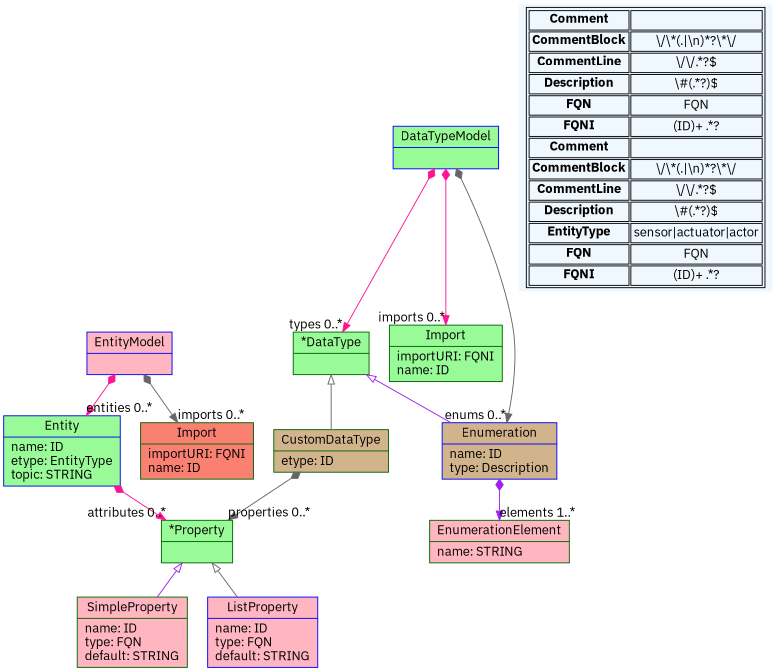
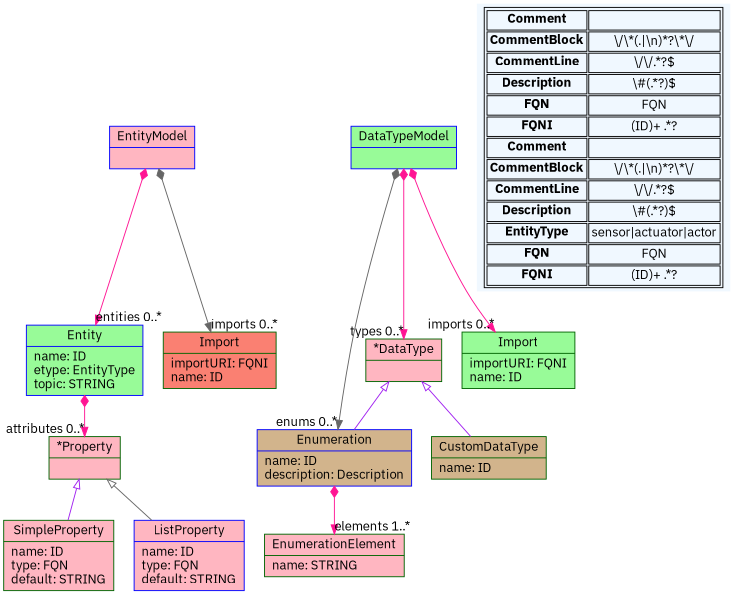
  digraph {
    fontname="IBM Plex Sans"
    fontsize=8
    nodesep=0.3
    node [color=darkgreen fillcolor=lightpink fontname="IBM Plex Sans" shape=record style=filled]
    edge [arrowtail=diamond color=deeppink dir=both fontname="IBM Plex Sans"]
    n1 [color=blue label="{EntityModel|}"]
    n2 [color=blue fillcolor=palegreen label="{Entity|name: ID\letype: EntityType\ltopic: STRING\l}"]
    n3 [fillcolor=salmon label="{Import|importURI: FQNI\lname: ID\l}"]
-   n4 [fillcolor=palegreen label="{*Property|}"]
+   n4 [label="{*Property|}"]
    n5 [label="{SimpleProperty|name: ID\ltype: FQN\ldefault: STRING\l}"]
    n6 [color=blue label="{ListProperty|name: ID\ltype: FQN\ldefault: STRING\l}"]
    n7 [color=blue fillcolor=palegreen label="{DataTypeModel|}"]
-   n8 [fillcolor=palegreen label="{*DataType|}"]
-   n9 [color=blue fillcolor=tan label="{Enumeration|name: ID\ltype: Description\l}"]
+   n8 [label="{*DataType|}"]
+   n9 [color=blue fillcolor=tan label="{Enumeration|name: ID\ldescription: Description\l}"]
    n10 [fillcolor=palegreen label="{Import|importURI: FQNI\lname: ID\l}"]
-   n11 [fillcolor=tan label="{CustomDataType|etype: ID\l}"]
+   n11 [fillcolor=tan label="{CustomDataType|name: ID\l}"]
    n12 [label="{EnumerationElement|name: STRING\l}"]
    n13 [fillcolor=aliceblue label=< <table> 	<tr> 		<td><b>Comment</b></td><td></td> 	</tr> 	<tr> 		<td><b>CommentBlock</b></td><td>\/\*(.|\n)*?\*\/</td> 	</tr> 	<tr> 		<td><b>CommentLine</b></td><td>\/\/.*?$</td> 	</tr> 	<tr> 		<td><b>Description</b></td><td>\#(.*?)$</td> 	</tr> 	<tr> 		<td><b>FQN</b></td><td>FQN</td> 	</tr> 	<tr> 		<td><b>FQNI</b></td><td>(ID)+ .*?</td> 	</tr> 	<tr> 		<td><b>Comment</b></td><td></td> 	</tr> 	<tr> 		<td><b>CommentBlock</b></td><td>\/\*(.|\n)*?\*\/</td> 	</tr> 	<tr> 		<td><b>CommentLine</b></td><td>\/\/.*?$</td> 	</tr> 	<tr> 		<td><b>Description</b></td><td>\#(.*?)$</td> 	</tr> 	<tr> 		<td><b>EntityType</b></td><td>sensor|actuator|actor</td> 	</tr> 	<tr> 		<td><b>FQN</b></td><td>FQN</td> 	</tr> 	<tr> 		<td><b>FQNI</b></td><td>(ID)+ .*?</td> 	</tr> </table> > shape=plaintext color=""]
    n1 -> n2 [headlabel="entities 0..*"]
    n1 -> n3 [color=gray40 headlabel="imports 0..*"]
    n2 -> n4 [headlabel="attributes 0..*"]
    n4 -> n5 [arrowtail=empty color=purple dir=back]
    n4 -> n6 [arrowtail=empty color=gray40 dir=back]
    n7 -> n8 [headlabel="types 0..*"]
    n7 -> n9 [color=gray40 headlabel="enums 0..*"]
    n7 -> n10 [headlabel="imports 0..*"]
    n8 -> n9 [arrowtail=empty color=purple dir=back]
-   n8 -> n11 [arrowtail=empty color=gray40 dir=back]
-   n9 -> n12 [color=purple headlabel="elements 1..*"]
-   n11 -> n4 [color=gray40 headlabel="properties 0..*"]
+   n8 -> n11 [arrowtail=empty color=purple dir=back]
+   n9 -> n12 [headlabel="elements 1..*"]
  }
